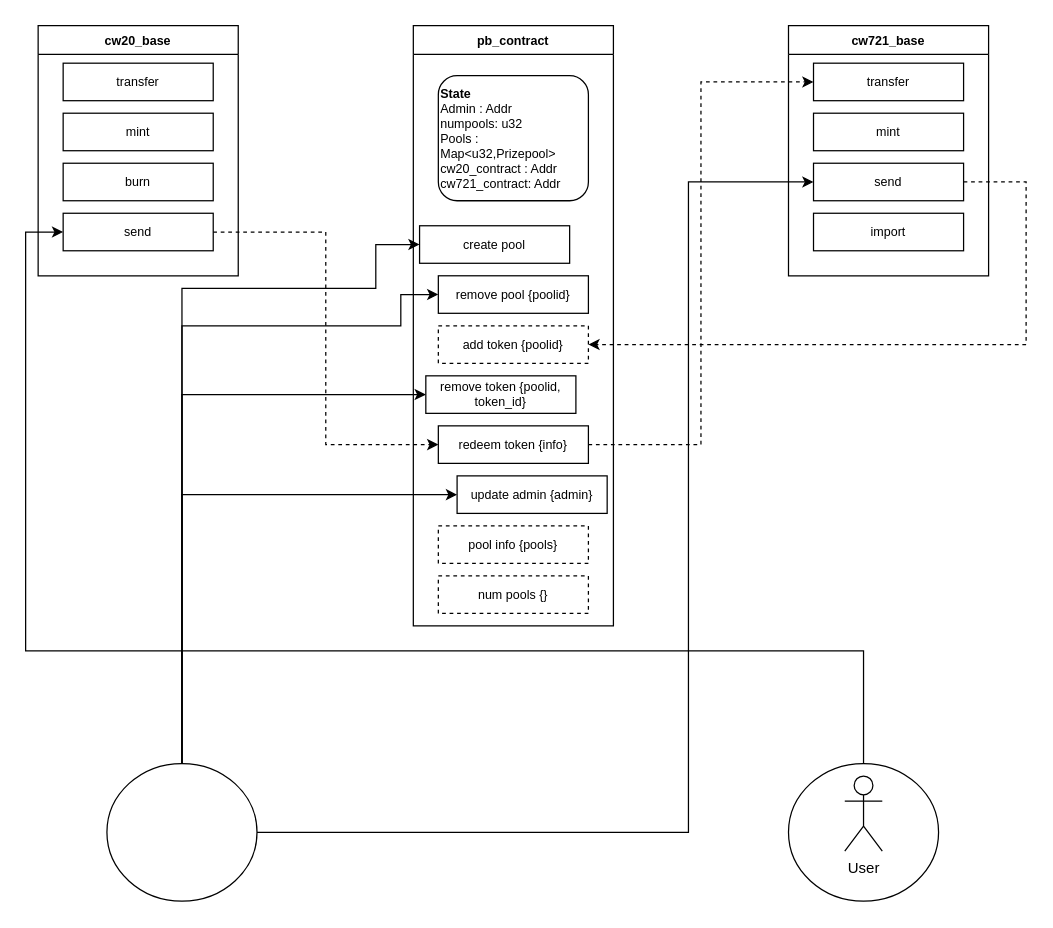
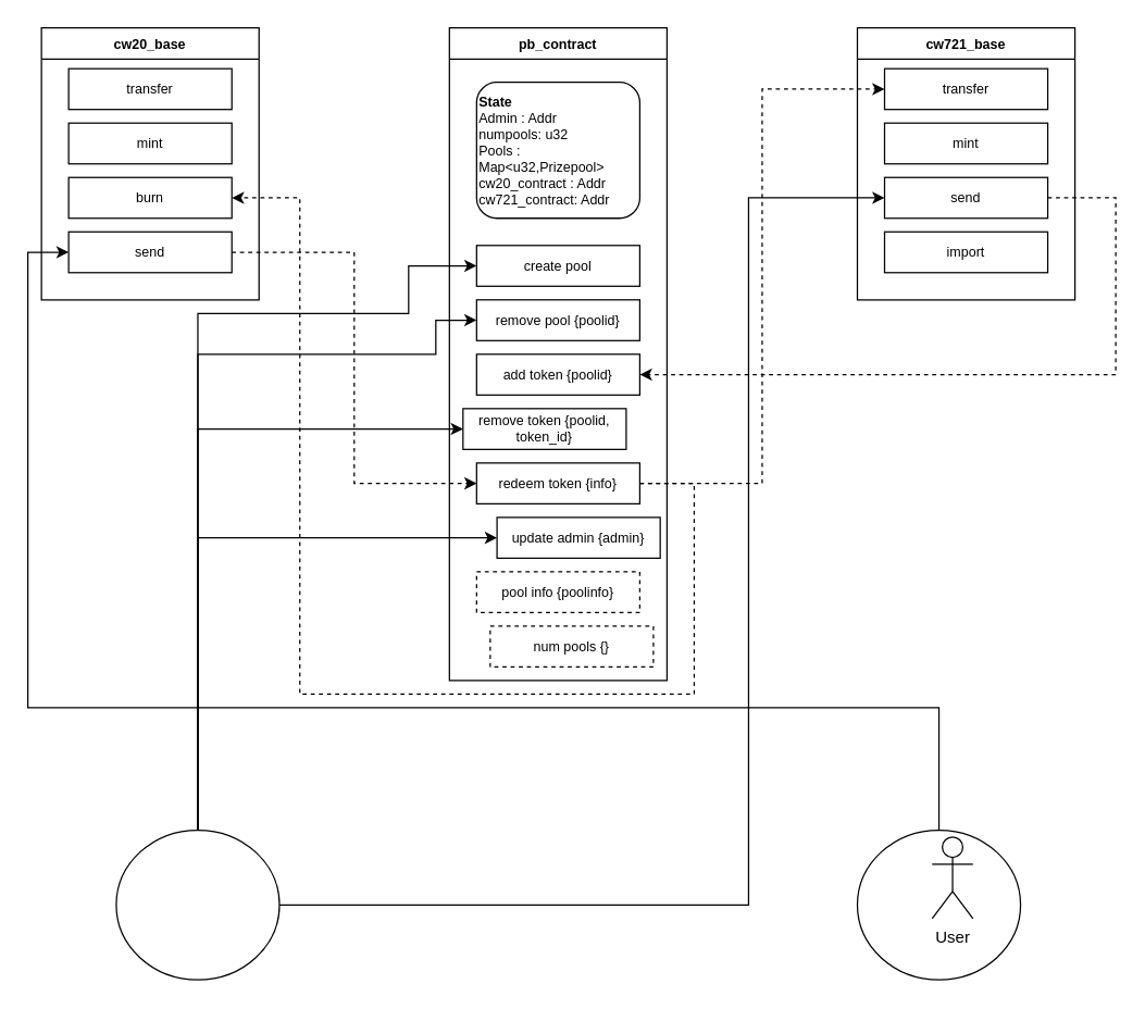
  <mxCell id="0" />
  <mxCell id="1" parent="0" />
  <mxCell id="2" style="edgeStyle=orthogonalEdgeStyle;rounded=0;orthogonalLoop=1;jettySize=auto;html=1;exitX=0.5;exitY=0;exitDx=0;exitDy=0;entryX=0;entryY=0.5;entryDx=0;entryDy=0;" edge="1" parent="1" source="4" target="14"><mxGeometry relative="1" as="geometry"><Array as="points"><mxPoint x="690" y="520" /><mxPoint x="20" y="520" /><mxPoint x="20" y="185" /></Array></mxGeometry></mxCell>
+ <mxCell id="3" style="edgeStyle=orthogonalEdgeStyle;rounded=0;orthogonalLoop=1;jettySize=auto;html=1;exitX=1;exitY=0.5;exitDx=0;exitDy=0;entryX=1;entryY=0.5;entryDx=0;entryDy=0;dashed=1;" edge="1" parent="1" source="27" target="13"><mxGeometry relative="1" as="geometry"><Array as="points"><mxPoint x="510" y="355" /><mxPoint x="510" y="510" /><mxPoint x="220" y="510" /><mxPoint x="220" y="145" /></Array></mxGeometry></mxCell>
  <mxCell id="4" value="" style="ellipse;whiteSpace=wrap;html=1;" vertex="1" parent="1"><mxGeometry x="630" y="610" width="120" height="110" as="geometry" /></mxCell>
  <mxCell id="5" style="edgeStyle=orthogonalEdgeStyle;rounded=0;orthogonalLoop=1;jettySize=auto;html=1;exitX=0.5;exitY=0;exitDx=0;exitDy=0;entryX=0;entryY=0.5;entryDx=0;entryDy=0;" edge="1" parent="1" source="10" target="24"><mxGeometry relative="1" as="geometry"><Array as="points"><mxPoint x="145" y="395" /></Array></mxGeometry></mxCell>
  <mxCell id="6" style="edgeStyle=orthogonalEdgeStyle;rounded=0;orthogonalLoop=1;jettySize=auto;html=1;exitX=0.5;exitY=0;exitDx=0;exitDy=0;entryX=0;entryY=0.5;entryDx=0;entryDy=0;" edge="1" parent="1" source="10" target="22"><mxGeometry relative="1" as="geometry" /></mxCell>
  <mxCell id="7" style="edgeStyle=orthogonalEdgeStyle;rounded=0;orthogonalLoop=1;jettySize=auto;html=1;exitX=0.5;exitY=0;exitDx=0;exitDy=0;entryX=0;entryY=0.5;entryDx=0;entryDy=0;" edge="1" parent="1" source="10" target="21"><mxGeometry relative="1" as="geometry"><Array as="points"><mxPoint x="145" y="230" /><mxPoint x="300" y="230" /><mxPoint x="300" y="195" /></Array></mxGeometry></mxCell>
  <mxCell id="8" style="edgeStyle=orthogonalEdgeStyle;rounded=0;orthogonalLoop=1;jettySize=auto;html=1;exitX=0.5;exitY=0;exitDx=0;exitDy=0;entryX=0;entryY=0.5;entryDx=0;entryDy=0;" edge="1" parent="1" source="10" target="26"><mxGeometry relative="1" as="geometry"><Array as="points"><mxPoint x="145" y="260" /><mxPoint x="320" y="260" /><mxPoint x="320" y="235" /></Array></mxGeometry></mxCell>
  <mxCell id="9" style="edgeStyle=orthogonalEdgeStyle;rounded=0;orthogonalLoop=1;jettySize=auto;html=1;exitX=1;exitY=0.5;exitDx=0;exitDy=0;entryX=0;entryY=0.5;entryDx=0;entryDy=0;" edge="1" parent="1" source="10" target="18"><mxGeometry relative="1" as="geometry"><Array as="points"><mxPoint x="550" y="665" /><mxPoint x="550" y="145" /></Array></mxGeometry></mxCell>
  <mxCell id="10" value="" style="ellipse;whiteSpace=wrap;html=1;" vertex="1" parent="1"><mxGeometry x="85" y="610" width="120" height="110" as="geometry" /></mxCell>
  <mxCell id="11" value="cw20_base" style="swimlane;whiteSpace=wrap;html=1;fontSize=10;" parent="1" vertex="1"><mxGeometry x="30" y="20" width="160" height="200" as="geometry" /></mxCell>
  <mxCell id="12" value="mint" style="whiteSpace=wrap;html=1;fontSize=10;" parent="11" vertex="1"><mxGeometry x="20" y="70" width="120" height="30" as="geometry" /></mxCell>
  <mxCell id="13" value="burn" style="whiteSpace=wrap;html=1;fontSize=10;" parent="11" vertex="1"><mxGeometry x="20" y="110" width="120" height="30" as="geometry" /></mxCell>
  <mxCell id="14" value="send" style="whiteSpace=wrap;html=1;fontSize=10;" vertex="1" parent="11"><mxGeometry x="20" y="150" width="120" height="30" as="geometry" /></mxCell>
  <mxCell id="15" value="cw721_base" style="swimlane;whiteSpace=wrap;html=1;fontSize=10;" parent="1" vertex="1"><mxGeometry x="630" y="20" width="160" height="200" as="geometry" /></mxCell>
  <mxCell id="16" value="transfer" style="whiteSpace=wrap;html=1;fontSize=10;" parent="15" vertex="1"><mxGeometry x="20" y="30" width="120" height="30" as="geometry" /></mxCell>
  <mxCell id="17" value="mint" style="whiteSpace=wrap;html=1;fontSize=10;" parent="15" vertex="1"><mxGeometry x="20" y="70" width="120" height="30" as="geometry" /></mxCell>
  <mxCell id="18" value="send" style="whiteSpace=wrap;html=1;fontSize=10;" parent="15" vertex="1"><mxGeometry x="20" y="110" width="120" height="30" as="geometry" /></mxCell>
  <mxCell id="19" value="import" style="whiteSpace=wrap;html=1;fontSize=10;" parent="15" vertex="1"><mxGeometry x="20" y="150" width="120" height="30" as="geometry" /></mxCell>
  <mxCell id="20" value="pb_contract" style="swimlane;whiteSpace=wrap;html=1;fontSize=10;" parent="1" vertex="1"><mxGeometry x="330" y="20" width="160" height="480" as="geometry" /></mxCell>
- <mxCell id="21" value="&lt;font style=&quot;font-size: 10px;&quot;&gt;create pool&lt;/font&gt;" style="whiteSpace=wrap;html=1;fontSize=10;" parent="20" vertex="1"><mxGeometry x="5" y="160" width="120" height="30" as="geometry" /></mxCell>
+ <mxCell id="21" value="&lt;font style=&quot;font-size: 10px;&quot;&gt;create pool&lt;/font&gt;" style="whiteSpace=wrap;html=1;fontSize=10;" parent="20" vertex="1"><mxGeometry x="20" y="160" width="120" height="30" as="geometry" /></mxCell>
  <mxCell id="22" value="&lt;font style=&quot;font-size: 10px;&quot;&gt;remove token {poolid, token_id}&lt;/font&gt;" style="whiteSpace=wrap;html=1;fontSize=10;" parent="20" vertex="1"><mxGeometry x="10" y="280" width="120" height="30" as="geometry" /></mxCell>
  <mxCell id="23" value="&lt;b style=&quot;font-size: 10px;&quot;&gt;State&lt;/b&gt;&lt;br style=&quot;font-size: 10px;&quot;&gt;&lt;font style=&quot;font-size: 10px;&quot;&gt;Admin : Addr&lt;br style=&quot;font-size: 10px;&quot;&gt;numpools: u32&lt;br style=&quot;font-size: 10px;&quot;&gt;Pools : Map&amp;lt;u32,Prizepool&amp;gt;&lt;br style=&quot;font-size: 10px;&quot;&gt;cw20_contract : Addr&lt;br style=&quot;font-size: 10px;&quot;&gt;cw721_contract: Addr&lt;br style=&quot;font-size: 10px;&quot;&gt;&lt;/font&gt;" style="rounded=1;whiteSpace=wrap;html=1;align=left;fontSize=10;" vertex="1" parent="20"><mxGeometry x="20" y="40" width="120" height="100" as="geometry" /></mxCell>
  <mxCell id="24" value="&lt;font style=&quot;font-size: 10px;&quot;&gt;update admin {admin}&lt;/font&gt;" style="whiteSpace=wrap;html=1;fontSize=10;" vertex="1" parent="20"><mxGeometry x="35" y="360" width="120" height="30" as="geometry" /></mxCell>
- <mxCell id="25" value="&lt;font style=&quot;font-size: 10px;&quot;&gt;add token {poolid}&lt;/font&gt;" style="whiteSpace=wrap;html=1;fontSize=10;dashed=1;" vertex="1" parent="20"><mxGeometry x="20" y="240" width="120" height="30" as="geometry" /></mxCell>
+ <mxCell id="25" value="&lt;font style=&quot;font-size: 10px;&quot;&gt;add token {poolid}&lt;/font&gt;" style="whiteSpace=wrap;html=1;fontSize=10;" vertex="1" parent="20"><mxGeometry x="20" y="240" width="120" height="30" as="geometry" /></mxCell>
  <mxCell id="26" value="&lt;font style=&quot;font-size: 10px;&quot;&gt;remove pool {poolid}&lt;/font&gt;" style="whiteSpace=wrap;html=1;fontSize=10;" vertex="1" parent="20"><mxGeometry x="20" y="200" width="120" height="30" as="geometry" /></mxCell>
  <mxCell id="27" value="&lt;font style=&quot;font-size: 10px;&quot;&gt;redeem token {info}&lt;/font&gt;" style="whiteSpace=wrap;html=1;fontSize=10;" vertex="1" parent="20"><mxGeometry x="20" y="320" width="120" height="30" as="geometry" /></mxCell>
- <mxCell id="28" value="pool info {pools}" style="whiteSpace=wrap;html=1;fontSize=10;dashed=1;" vertex="1" parent="20"><mxGeometry x="20" y="400" width="120" height="30" as="geometry" /></mxCell>
- <mxCell id="29" value="&lt;font style=&quot;font-size: 10px;&quot;&gt;num pools {}&lt;/font&gt;" style="whiteSpace=wrap;html=1;fontSize=10;dashed=1;" vertex="1" parent="20"><mxGeometry x="20" y="440" width="120" height="30" as="geometry" /></mxCell>
+ <mxCell id="28" value="pool info {poolinfo}" style="whiteSpace=wrap;html=1;fontSize=10;dashed=1;" vertex="1" parent="20"><mxGeometry x="20" y="400" width="120" height="30" as="geometry" /></mxCell>
+ <mxCell id="29" value="&lt;font style=&quot;font-size: 10px;&quot;&gt;num pools {}&lt;/font&gt;" style="whiteSpace=wrap;html=1;fontSize=10;dashed=1;" vertex="1" parent="20"><mxGeometry x="30" y="440" width="120" height="30" as="geometry" /></mxCell>
  <mxCell id="30" value="transfer" style="whiteSpace=wrap;html=1;fontSize=10;" parent="1" vertex="1"><mxGeometry x="50" y="50" width="120" height="30" as="geometry" /></mxCell>
  <mxCell id="31" style="edgeStyle=orthogonalEdgeStyle;rounded=0;orthogonalLoop=1;jettySize=auto;html=1;exitX=0.5;exitY=1;exitDx=0;exitDy=0;fontSize=10;" parent="1" source="30" target="30" edge="1"><mxGeometry relative="1" as="geometry" /></mxCell>
- <mxCell id="32" value="User" style="shape=umlActor;verticalLabelPosition=bottom;verticalAlign=top;html=1;outlineConnect=0;" vertex="1" parent="1"><mxGeometry x="675" y="620" width="30" height="60" as="geometry" /></mxCell>
+ <mxCell id="32" value="User" style="shape=umlActor;verticalLabelPosition=bottom;verticalAlign=top;html=1;outlineConnect=0;" vertex="1" parent="1"><mxGeometry x="685" y="615" width="30" height="60" as="geometry" /></mxCell>
  <mxCell id="33" style="edgeStyle=orthogonalEdgeStyle;rounded=0;orthogonalLoop=1;jettySize=auto;html=1;exitX=1;exitY=0.5;exitDx=0;exitDy=0;entryX=1;entryY=0.5;entryDx=0;entryDy=0;dashed=1;" edge="1" parent="1" source="18" target="25"><mxGeometry relative="1" as="geometry"><Array as="points"><mxPoint x="820" y="145" /><mxPoint x="820" y="275" /></Array></mxGeometry></mxCell>
  <mxCell id="34" style="edgeStyle=orthogonalEdgeStyle;rounded=0;orthogonalLoop=1;jettySize=auto;html=1;exitX=1;exitY=0.5;exitDx=0;exitDy=0;entryX=0;entryY=0.5;entryDx=0;entryDy=0;dashed=1;" edge="1" parent="1" source="14" target="27"><mxGeometry relative="1" as="geometry" /></mxCell>
  <mxCell id="35" style="edgeStyle=orthogonalEdgeStyle;rounded=0;orthogonalLoop=1;jettySize=auto;html=1;exitX=1;exitY=0.5;exitDx=0;exitDy=0;entryX=0;entryY=0.5;entryDx=0;entryDy=0;dashed=1;" edge="1" parent="1" source="27" target="16"><mxGeometry relative="1" as="geometry" /></mxCell>
